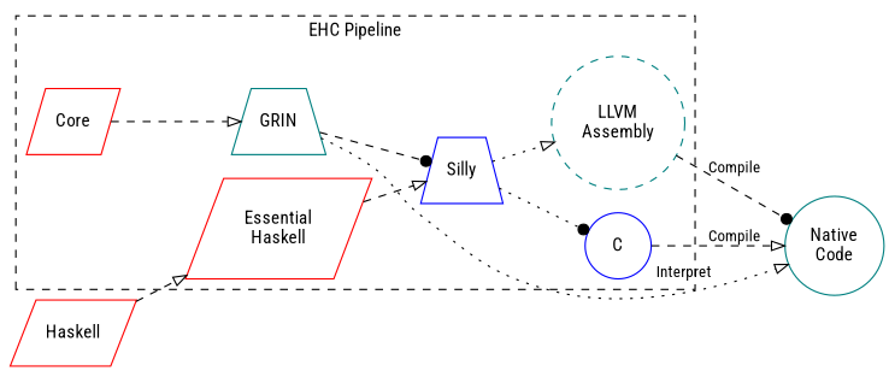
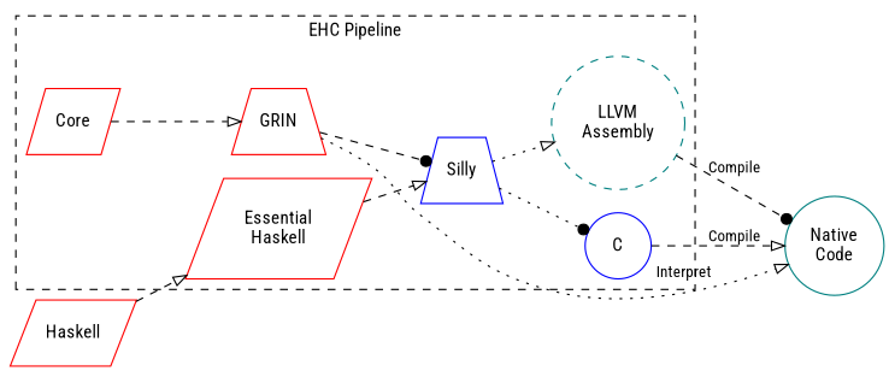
  digraph {
    fontname="Roboto Condensed"
    rankdir=LR
    node [color=red fontname="Roboto Condensed" shape=parallelogram style=solid]
    edge [arrowhead=onormal fontname="Roboto Condensed" fontsize=12.0 style=dashed]
    n1 [height=0.7 label="Essential\nHaskell"]
    Core [height=0.7]
-   GRIN [color=teal height=0.7 shape=trapezium]
+   GRIN [height=0.7 shape=trapezium]
    Silly [color=blue height=0.7 shape=trapezium]
    n5 [color=teal height=0.7 label="LLVM\nAssembly" shape=circle style=dashed]
    C [color=blue height=0.7 shape=circle]
    n7 [color=teal height=0.7 label="Native\nCode" shape=circle]
    Haskell [height=0.7]
    subgraph cluster_1 {
      color="#000000"
      label="EHC Pipeline"
      style=dashed
      n1
      Core
      GRIN
      Silly
      n5
      C
    }
    n1 -> Silly
    Core -> GRIN
    GRIN -> Silly [arrowhead=dot]
    GRIN -> n7 [headlabel="Interpret                   " style=dotted]
    Silly -> n5 [style=dotted]
    Silly -> C [arrowhead=dot style=dotted]
    n5 -> n7 [arrowhead=dot label=Compile]
    C -> n7 [label=Compile]
    Haskell -> n1
  }
